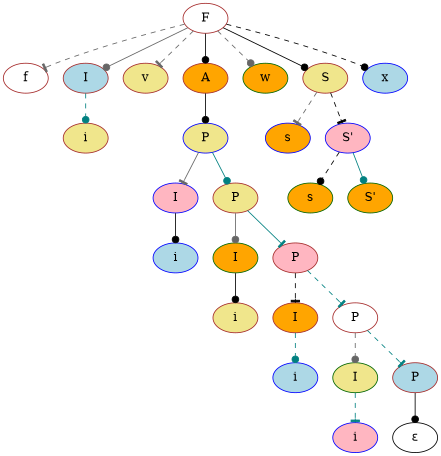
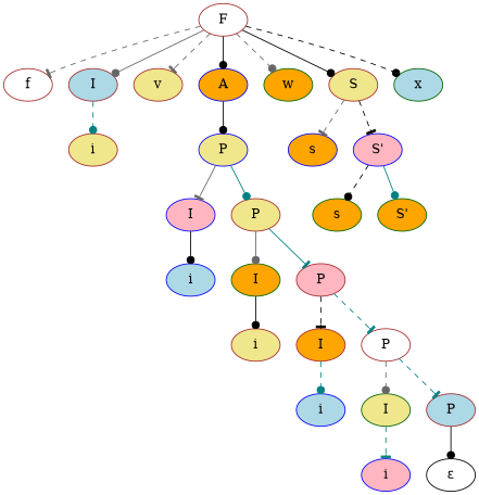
  digraph {
    shape=circle
    node [color=brown fillcolor=khaki style=filled]
    edge [arrowhead=dot color=black style=dashed]
    n1 [fillcolor=white label=f]
    F [fillcolor=white]
    n3 [fillcolor=lightblue label=I]
    n4 [label=v]
-   n5 [fillcolor=orange label=A]
+   n5 [color=blue fillcolor=orange label=A]
    n6 [color=darkgreen fillcolor=orange label=w]
    n7 [label=S]
-   n8 [color=blue fillcolor=lightblue label=x]
+   n8 [color=darkgreen fillcolor=lightblue label=x]
    n9 [label=i]
    n10 [color=blue label=P]
    n11 [color=blue fillcolor=orange label=s]
    n12 [color=blue fillcolor=lightpink label="S'"]
    n13 [color=blue fillcolor=lightpink label=I]
    n14 [label=P]
    n15 [color=darkgreen fillcolor=orange label=s]
    n16 [color=darkgreen fillcolor=orange label="S'"]
    n17 [color=blue fillcolor=lightblue label=i]
    n18 [color=darkgreen fillcolor=orange label=I]
    n19 [label=i]
    n20 [fillcolor=orange label=I]
    n21 [color=blue fillcolor=lightblue label=i]
    n22 [color=darkgreen label=I]
    n23 [color=blue fillcolor=lightpink label=i]
    n24 [fillcolor=lightpink label=P]
    n25 [fillcolor=white label=P]
    n26 [fillcolor=lightblue label=P]
    n27 [label=<&#949;> color="" fillcolor="" style=""]
    F -> n1 [arrowhead=tee color=gray40]
    F -> n3 [color=gray40 style=solid]
    F -> n4 [arrowhead=tee color=gray40]
    F -> n5 [style=solid]
    F -> n6 [color=gray40]
    F -> n7 [style=solid]
    F -> n8
    n3 -> n9 [color=teal]
    n5 -> n10 [style=solid]
    n7 -> n11 [arrowhead=tee color=gray40]
    n7 -> n12 [arrowhead=tee]
    n10 -> n13 [arrowhead=tee color=gray40 style=solid]
    n10 -> n14 [color=teal style=solid]
    n12 -> n15
    n12 -> n16 [color=teal style=solid]
    n13 -> n17 [style=solid]
    n14 -> n18 [color=gray40 style=solid]
    n14 -> n24 [arrowhead=tee color=teal style=solid]
    n18 -> n19 [style=solid]
    n20 -> n21 [color=teal]
    n22 -> n23 [arrowhead=tee color=teal]
    n24 -> n20 [arrowhead=tee]
    n24 -> n25 [arrowhead=tee color=teal]
    n25 -> n22 [color=gray40]
    n25 -> n26 [arrowhead=tee color=teal]
    n26 -> n27 [style=solid]
  }
